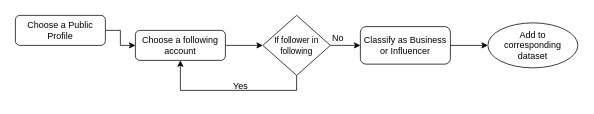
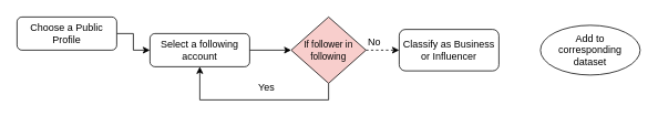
  <mxCell id="0" />
  <mxCell id="1" parent="0" />
  <mxCell id="2" value="" style="edgeStyle=orthogonalEdgeStyle;rounded=0;orthogonalLoop=1;jettySize=auto;html=1;" parent="1" source="3" target="5" edge="1"><mxGeometry relative="1" as="geometry" /></mxCell>
  <mxCell id="3" value="Choose a Public Profile" style="rounded=1;whiteSpace=wrap;html=1;fontSize=12;glass=0;strokeWidth=1;shadow=0;" parent="1" vertex="1"><mxGeometry x="20" y="20" width="120" height="40" as="geometry" /></mxCell>
  <mxCell id="4" value="" style="edgeStyle=orthogonalEdgeStyle;rounded=0;orthogonalLoop=1;jettySize=auto;html=1;" parent="1" source="5" target="8" edge="1"><mxGeometry relative="1" as="geometry" /></mxCell>
- <mxCell id="5" value="Choose a following account" style="rounded=1;whiteSpace=wrap;html=1;fontSize=12;glass=0;strokeWidth=1;shadow=0;" parent="1" vertex="1"><mxGeometry x="180" y="40" width="120" height="40" as="geometry" /></mxCell>
+ <mxCell id="5" value="Select a following account" style="rounded=1;whiteSpace=wrap;html=1;fontSize=12;glass=0;strokeWidth=1;shadow=0;" parent="1" vertex="1"><mxGeometry x="180" y="40" width="120" height="40" as="geometry" /></mxCell>
  <mxCell id="6" style="edgeStyle=orthogonalEdgeStyle;rounded=0;orthogonalLoop=1;jettySize=auto;html=1;exitX=0.5;exitY=1;exitDx=0;exitDy=0;" parent="1" source="8" target="5" edge="1"><mxGeometry relative="1" as="geometry"><mxPoint x="350" y="130" as="sourcePoint" /><mxPoint x="232.32" y="152.32" as="targetPoint" /><Array as="points"><mxPoint x="395" y="120" /><mxPoint x="240" y="120" /></Array></mxGeometry></mxCell>
- <mxCell id="7" value="" style="edgeStyle=orthogonalEdgeStyle;rounded=0;orthogonalLoop=1;jettySize=auto;html=1;" parent="1" source="8" target="11" edge="1"><mxGeometry relative="1" as="geometry" /></mxCell>
- <mxCell id="8" value="&lt;font style=&quot;font-size: 11px;&quot;&gt;If follower in following&lt;/font&gt;" style="rhombus;whiteSpace=wrap;html=1;" parent="1" vertex="1"><mxGeometry x="350" y="20" width="90" height="80" as="geometry" /></mxCell>
+ <mxCell id="7" value="" style="edgeStyle=orthogonalEdgeStyle;rounded=0;orthogonalLoop=1;jettySize=auto;html=1;dashed=1;" parent="1" source="8" target="11" edge="1"><mxGeometry relative="1" as="geometry" /></mxCell>
+ <mxCell id="8" value="&lt;font style=&quot;font-size: 11px;&quot;&gt;If follower in following&lt;/font&gt;" style="rhombus;whiteSpace=wrap;html=1;fillColor=#f8cecc;" parent="1" vertex="1"><mxGeometry x="350" y="20" width="90" height="80" as="geometry" /></mxCell>
  <mxCell id="9" value="No" style="text;html=1;align=center;verticalAlign=middle;resizable=0;points=[];autosize=1;strokeColor=none;fillColor=none;" parent="1" vertex="1"><mxGeometry x="430" y="35" width="40" height="30" as="geometry" /></mxCell>
- <mxCell id="10" value="" style="edgeStyle=orthogonalEdgeStyle;rounded=0;orthogonalLoop=1;jettySize=auto;html=1;" parent="1" source="11" target="12" edge="1"><mxGeometry relative="1" as="geometry" /></mxCell>
  <mxCell id="11" value="Classify as Business or Influencer" style="rounded=1;whiteSpace=wrap;html=1;" parent="1" vertex="1"><mxGeometry x="480" y="35" width="120" height="50" as="geometry" /></mxCell>
  <mxCell id="12" value="Add to &lt;br&gt;corresponding dataset" style="ellipse;whiteSpace=wrap;html=1;" parent="1" vertex="1"><mxGeometry x="650" y="30" width="120" height="60" as="geometry" /></mxCell>
- <mxCell id="13" value="Yes" style="text;html=1;align=center;verticalAlign=middle;resizable=0;points=[];autosize=1;strokeColor=none;fillColor=none;" parent="1" vertex="1"><mxGeometry x="300" y="100" width="40" height="30" as="geometry" /></mxCell>
+ <mxCell id="13" value="Yes" style="text;html=1;align=center;verticalAlign=middle;resizable=0;points=[];autosize=1;strokeColor=none;fillColor=none;" parent="1" vertex="1"><mxGeometry x="300" y="90" width="40" height="30" as="geometry" /></mxCell>
